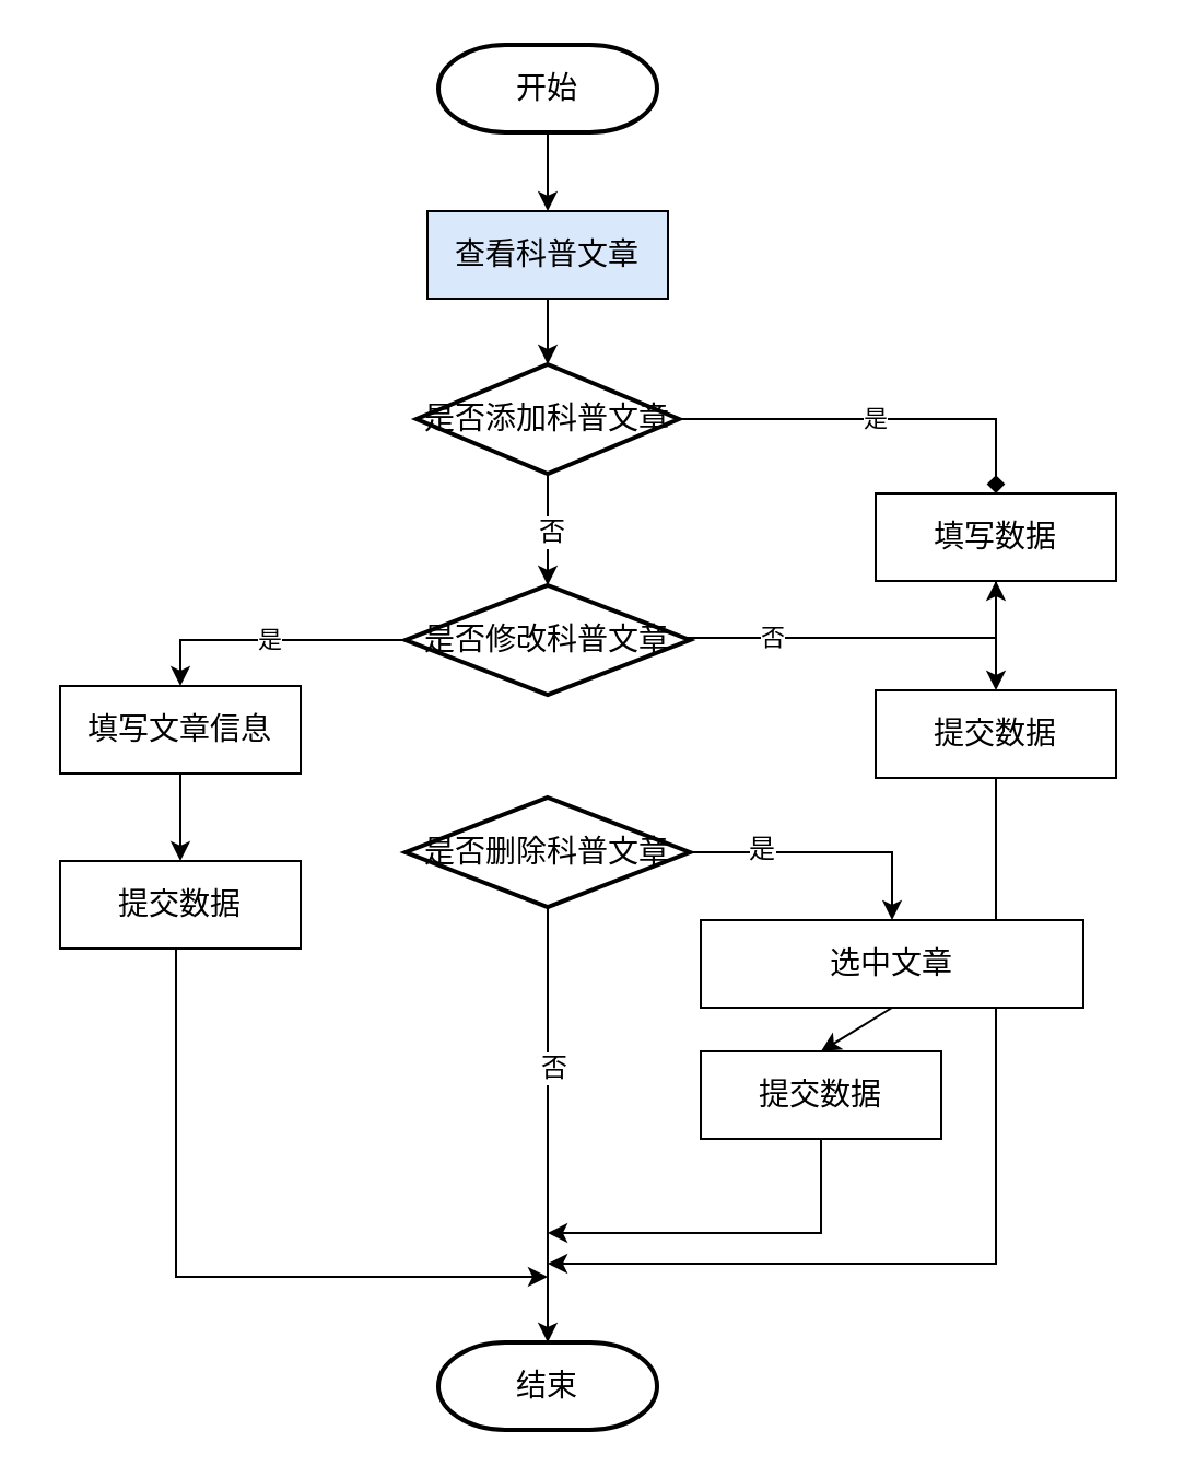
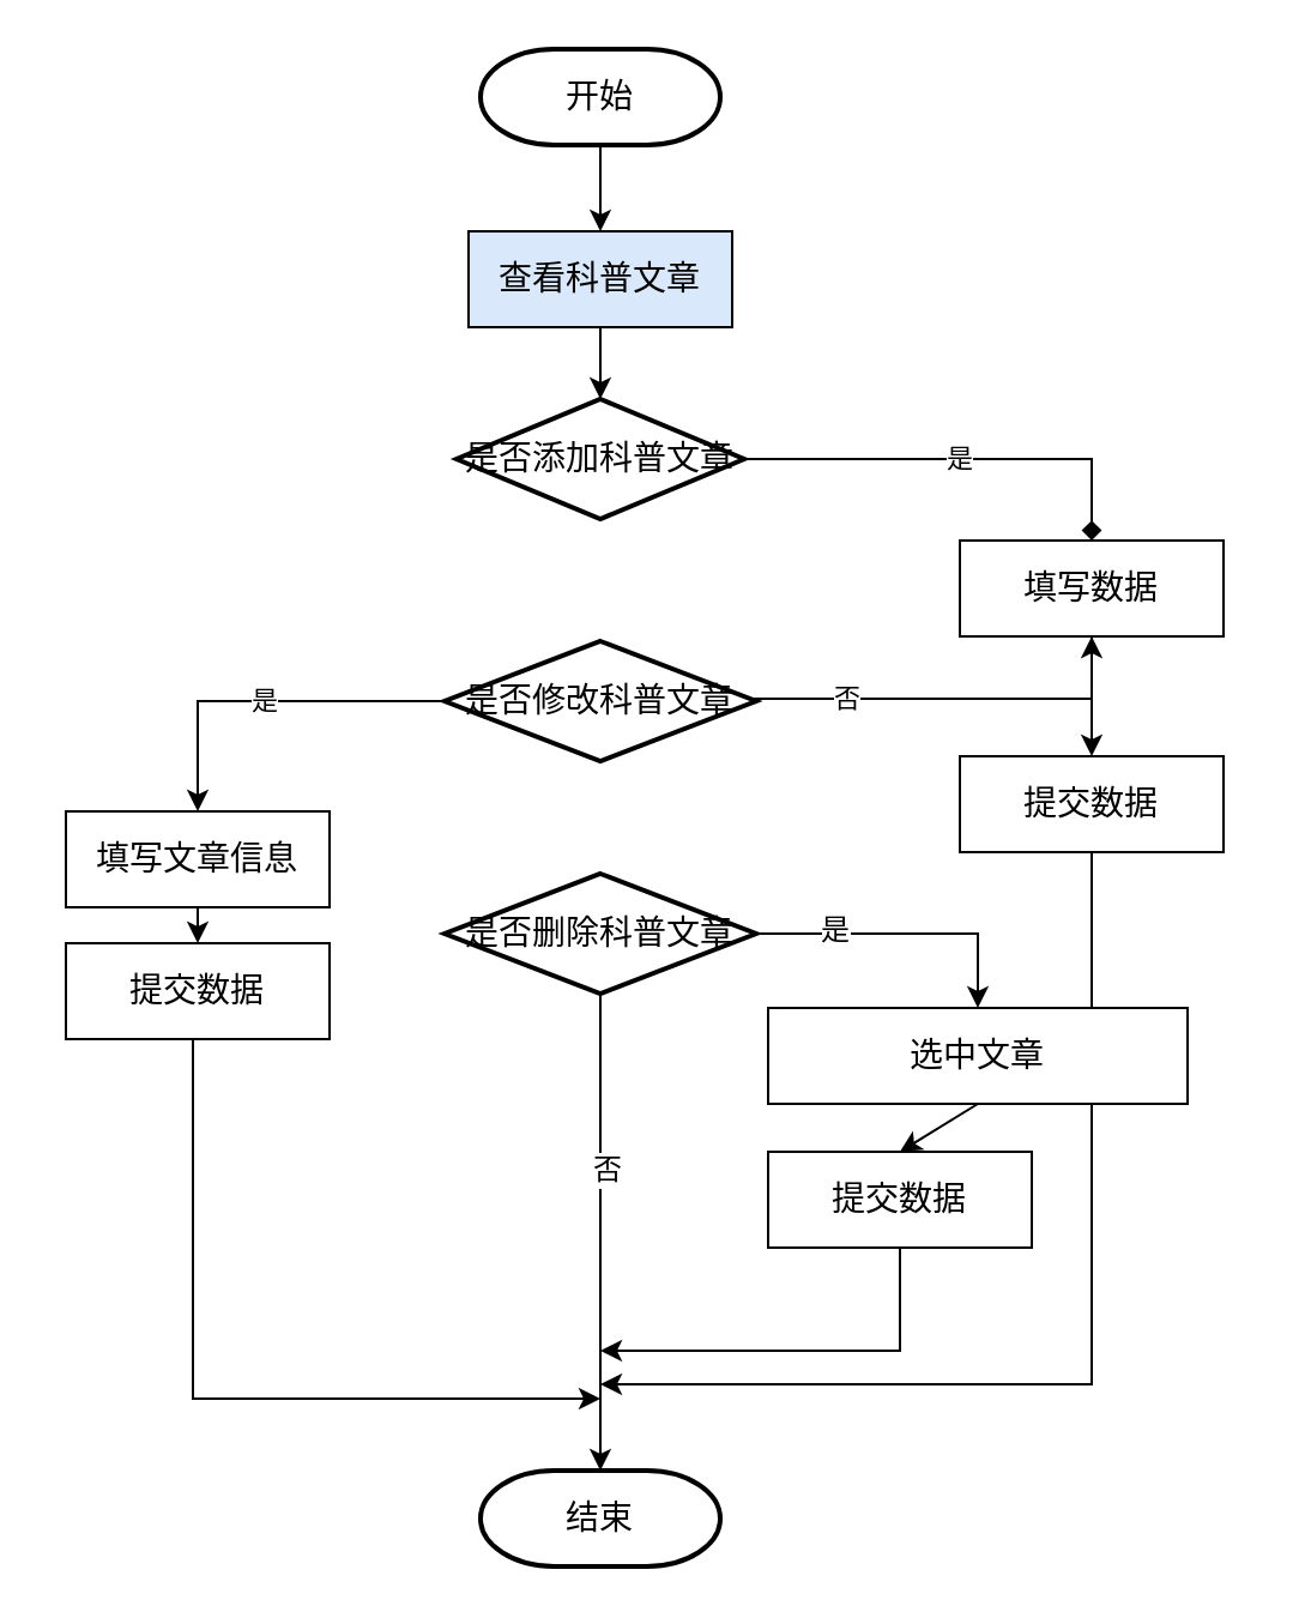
  <mxCell id="0" />
  <mxCell id="1" parent="0" />
  <mxCell id="2" style="edgeStyle=none;rounded=0;orthogonalLoop=1;jettySize=auto;html=1;exitX=0.5;exitY=1;exitDx=0;exitDy=0;exitPerimeter=0;entryX=0.5;entryY=0;entryDx=0;entryDy=0;" parent="1" source="3" target="5" edge="1"><mxGeometry relative="1" as="geometry" /></mxCell>
  <mxCell id="3" value="&lt;font style=&quot;font-size: 14px&quot;&gt;开始&lt;/font&gt;" style="strokeWidth=2;html=1;shape=mxgraph.flowchart.terminator;whiteSpace=wrap;" parent="1" vertex="1"><mxGeometry x="200" y="20" width="100" height="40" as="geometry" /></mxCell>
  <mxCell id="4" style="edgeStyle=none;rounded=0;orthogonalLoop=1;jettySize=auto;html=1;exitX=0.5;exitY=1;exitDx=0;exitDy=0;entryX=0.5;entryY=0;entryDx=0;entryDy=0;entryPerimeter=0;" parent="1" source="5" target="9" edge="1"><mxGeometry relative="1" as="geometry" /></mxCell>
  <mxCell id="5" value="&lt;font style=&quot;font-size: 14px&quot;&gt;查看科普文章&lt;/font&gt;" style="rounded=0;whiteSpace=wrap;html=1;fillColor=#dae8fc;" parent="1" vertex="1"><mxGeometry x="195" y="96" width="110" height="40" as="geometry" /></mxCell>
- <mxCell id="6" style="edgeStyle=none;rounded=0;orthogonalLoop=1;jettySize=auto;html=1;exitX=0.5;exitY=1;exitDx=0;exitDy=0;exitPerimeter=0;entryX=0.5;entryY=0;entryDx=0;entryDy=0;entryPerimeter=0;" parent="1" source="9" target="21" edge="1"><mxGeometry relative="1" as="geometry"><mxPoint x="250" y="227" as="targetPoint" /></mxGeometry></mxCell>
- <mxCell id="7" value="否" style="text;html=1;resizable=0;points=[];align=center;verticalAlign=middle;labelBackgroundColor=#ffffff;" parent="6" vertex="1" connectable="0"><mxGeometry y="1" relative="1" as="geometry"><mxPoint as="offset" /></mxGeometry></mxCell>
  <mxCell id="8" value="是" style="edgeStyle=elbowEdgeStyle;rounded=0;orthogonalLoop=1;jettySize=auto;html=1;exitX=1;exitY=0.5;exitDx=0;exitDy=0;exitPerimeter=0;entryX=0.5;entryY=0;entryDx=0;entryDy=0;endArrow=diamond;" parent="1" source="9" target="12" edge="1"><mxGeometry relative="1" as="geometry"><Array as="points"><mxPoint x="455" y="167" /></Array></mxGeometry></mxCell>
  <mxCell id="9" value="&lt;font style=&quot;font-size: 14px&quot;&gt;是否添加科普文章&lt;/font&gt;" style="strokeWidth=2;html=1;shape=mxgraph.flowchart.decision;whiteSpace=wrap;" parent="1" vertex="1"><mxGeometry x="190" y="166" width="120" height="50" as="geometry" /></mxCell>
  <mxCell id="10" value="&lt;font style=&quot;font-size: 14px&quot;&gt;结束&lt;/font&gt;" style="strokeWidth=2;html=1;shape=mxgraph.flowchart.terminator;whiteSpace=wrap;" parent="1" vertex="1"><mxGeometry x="200" y="613" width="100" height="40" as="geometry" /></mxCell>
  <mxCell id="11" style="edgeStyle=none;rounded=0;orthogonalLoop=1;jettySize=auto;html=1;exitX=0.5;exitY=1;exitDx=0;exitDy=0;entryX=0.5;entryY=0;entryDx=0;entryDy=0;" parent="1" source="12" target="14" edge="1"><mxGeometry relative="1" as="geometry" /></mxCell>
  <mxCell id="12" value="&lt;font style=&quot;font-size: 14px&quot;&gt;填写数据&lt;/font&gt;" style="rounded=0;whiteSpace=wrap;html=1;" parent="1" vertex="1"><mxGeometry x="400" y="225" width="110" height="40" as="geometry" /></mxCell>
  <mxCell id="13" style="edgeStyle=elbowEdgeStyle;rounded=0;orthogonalLoop=1;jettySize=auto;html=1;exitX=0.5;exitY=1;exitDx=0;exitDy=0;" parent="1" source="14" edge="1"><mxGeometry relative="1" as="geometry"><mxPoint x="250" y="577" as="targetPoint" /><Array as="points"><mxPoint x="455" y="447" /><mxPoint x="455" y="387" /><mxPoint x="525" y="427" /></Array></mxGeometry></mxCell>
  <mxCell id="14" value="&lt;font style=&quot;font-size: 14px&quot;&gt;提交数据&lt;/font&gt;" style="rounded=0;whiteSpace=wrap;html=1;" parent="1" vertex="1"><mxGeometry x="400" y="315" width="110" height="40" as="geometry" /></mxCell>
  <mxCell id="15" style="edgeStyle=none;rounded=0;orthogonalLoop=1;jettySize=auto;html=1;exitX=0.5;exitY=1;exitDx=0;exitDy=0;entryX=0.5;entryY=0;entryDx=0;entryDy=0;" parent="1" source="16" target="18" edge="1"><mxGeometry relative="1" as="geometry" /></mxCell>
  <mxCell id="16" value="&lt;font style=&quot;font-size: 14px&quot;&gt;选中文章&lt;/font&gt;" style="rounded=0;whiteSpace=wrap;html=1;" parent="1" vertex="1"><mxGeometry x="320" y="420" width="175" height="40" as="geometry" /></mxCell>
  <mxCell id="17" style="edgeStyle=elbowEdgeStyle;rounded=0;orthogonalLoop=1;jettySize=auto;html=1;exitX=0.5;exitY=1;exitDx=0;exitDy=0;" edge="1" parent="1" source="18"><mxGeometry relative="1" as="geometry"><mxPoint x="250" y="563" as="targetPoint" /><Array as="points"><mxPoint x="375" y="543" /></Array></mxGeometry></mxCell>
  <mxCell id="18" value="&lt;font style=&quot;font-size: 14px&quot;&gt;提交数据&lt;/font&gt;" style="rounded=0;whiteSpace=wrap;html=1;" parent="1" vertex="1"><mxGeometry x="320" y="480" width="110" height="40" as="geometry" /></mxCell>
  <mxCell id="19" value="否" style="edgeStyle=elbowEdgeStyle;rounded=0;orthogonalLoop=1;jettySize=auto;html=1;exitX=0.5;exitY=1;exitDx=0;exitDy=0;exitPerimeter=0;elbow=vertical;" parent="1" source="21" target="12" edge="1"><mxGeometry relative="1" as="geometry"><mxPoint x="135" y="373" as="targetPoint" /></mxGeometry></mxCell>
  <mxCell id="20" value="是" style="edgeStyle=orthogonalEdgeStyle;rounded=0;orthogonalLoop=1;jettySize=auto;html=1;exitX=0;exitY=0.5;exitDx=0;exitDy=0;exitPerimeter=0;entryX=0.5;entryY=0;entryDx=0;entryDy=0;" edge="1" parent="1" source="21" target="28"><mxGeometry relative="1" as="geometry" /></mxCell>
  <mxCell id="21" value="&lt;font style=&quot;font-size: 14px&quot;&gt;是否修改科普文章&lt;/font&gt;" style="strokeWidth=2;html=1;shape=mxgraph.flowchart.decision;whiteSpace=wrap;" parent="1" vertex="1"><mxGeometry x="185" y="267" width="130" height="50" as="geometry" /></mxCell>
  <mxCell id="22" style="edgeStyle=elbowEdgeStyle;rounded=0;orthogonalLoop=1;jettySize=auto;html=1;exitX=0.5;exitY=1;exitDx=0;exitDy=0;exitPerimeter=0;entryX=0.5;entryY=0;entryDx=0;entryDy=0;entryPerimeter=0;" edge="1" parent="1" source="26" target="10"><mxGeometry relative="1" as="geometry" /></mxCell>
  <mxCell id="23" value="否" style="text;html=1;resizable=0;points=[];align=center;verticalAlign=middle;labelBackgroundColor=#ffffff;" vertex="1" connectable="0" parent="22"><mxGeometry y="27" relative="1" as="geometry"><mxPoint x="-25" y="-27" as="offset" /></mxGeometry></mxCell>
  <mxCell id="24" style="edgeStyle=elbowEdgeStyle;rounded=0;orthogonalLoop=1;jettySize=auto;elbow=vertical;html=1;exitX=1;exitY=0.5;exitDx=0;exitDy=0;exitPerimeter=0;entryX=0.5;entryY=0;entryDx=0;entryDy=0;" edge="1" parent="1" source="26" target="16"><mxGeometry relative="1" as="geometry"><Array as="points"><mxPoint x="340" y="389" /></Array></mxGeometry></mxCell>
  <mxCell id="25" value="是" style="text;html=1;resizable=0;points=[];align=center;verticalAlign=middle;labelBackgroundColor=#ffffff;" vertex="1" connectable="0" parent="24"><mxGeometry x="-0.485" y="2" relative="1" as="geometry"><mxPoint as="offset" /></mxGeometry></mxCell>
  <mxCell id="26" value="&lt;font style=&quot;font-size: 14px&quot;&gt;是否删除科普文章&lt;/font&gt;" style="strokeWidth=2;html=1;shape=mxgraph.flowchart.decision;whiteSpace=wrap;" parent="1" vertex="1"><mxGeometry x="185" y="364" width="130" height="50" as="geometry" /></mxCell>
  <mxCell id="27" style="edgeStyle=elbowEdgeStyle;rounded=0;orthogonalLoop=1;jettySize=auto;elbow=vertical;html=1;exitX=0.5;exitY=1;exitDx=0;exitDy=0;entryX=0.5;entryY=0;entryDx=0;entryDy=0;" parent="1" source="28" target="30" edge="1"><mxGeometry relative="1" as="geometry" /></mxCell>
- <mxCell id="28" value="&lt;font style=&quot;font-size: 14px&quot;&gt;填写文章信息&lt;/font&gt;" style="rounded=0;whiteSpace=wrap;html=1;" parent="1" vertex="1"><mxGeometry x="27" y="313" width="110" height="40" as="geometry" /></mxCell>
+ <mxCell id="28" value="&lt;font style=&quot;font-size: 14px&quot;&gt;填写文章信息&lt;/font&gt;" style="rounded=0;whiteSpace=wrap;html=1;" parent="1" vertex="1"><mxGeometry x="27" y="338" width="110" height="40" as="geometry" /></mxCell>
  <mxCell id="29" style="edgeStyle=elbowEdgeStyle;rounded=0;orthogonalLoop=1;jettySize=auto;html=1;exitX=0.5;exitY=1;exitDx=0;exitDy=0;" parent="1" source="30" edge="1"><mxGeometry relative="1" as="geometry"><mxPoint x="250" y="583" as="targetPoint" /><Array as="points"><mxPoint x="80" y="513" /><mxPoint x="25" y="543" /><mxPoint x="20" y="653" /><mxPoint x="20" y="473" /></Array></mxGeometry></mxCell>
  <mxCell id="30" value="&lt;font style=&quot;font-size: 14px&quot;&gt;提交数据&lt;/font&gt;" style="rounded=0;whiteSpace=wrap;html=1;" parent="1" vertex="1"><mxGeometry x="27" y="393" width="110" height="40" as="geometry" /></mxCell>
